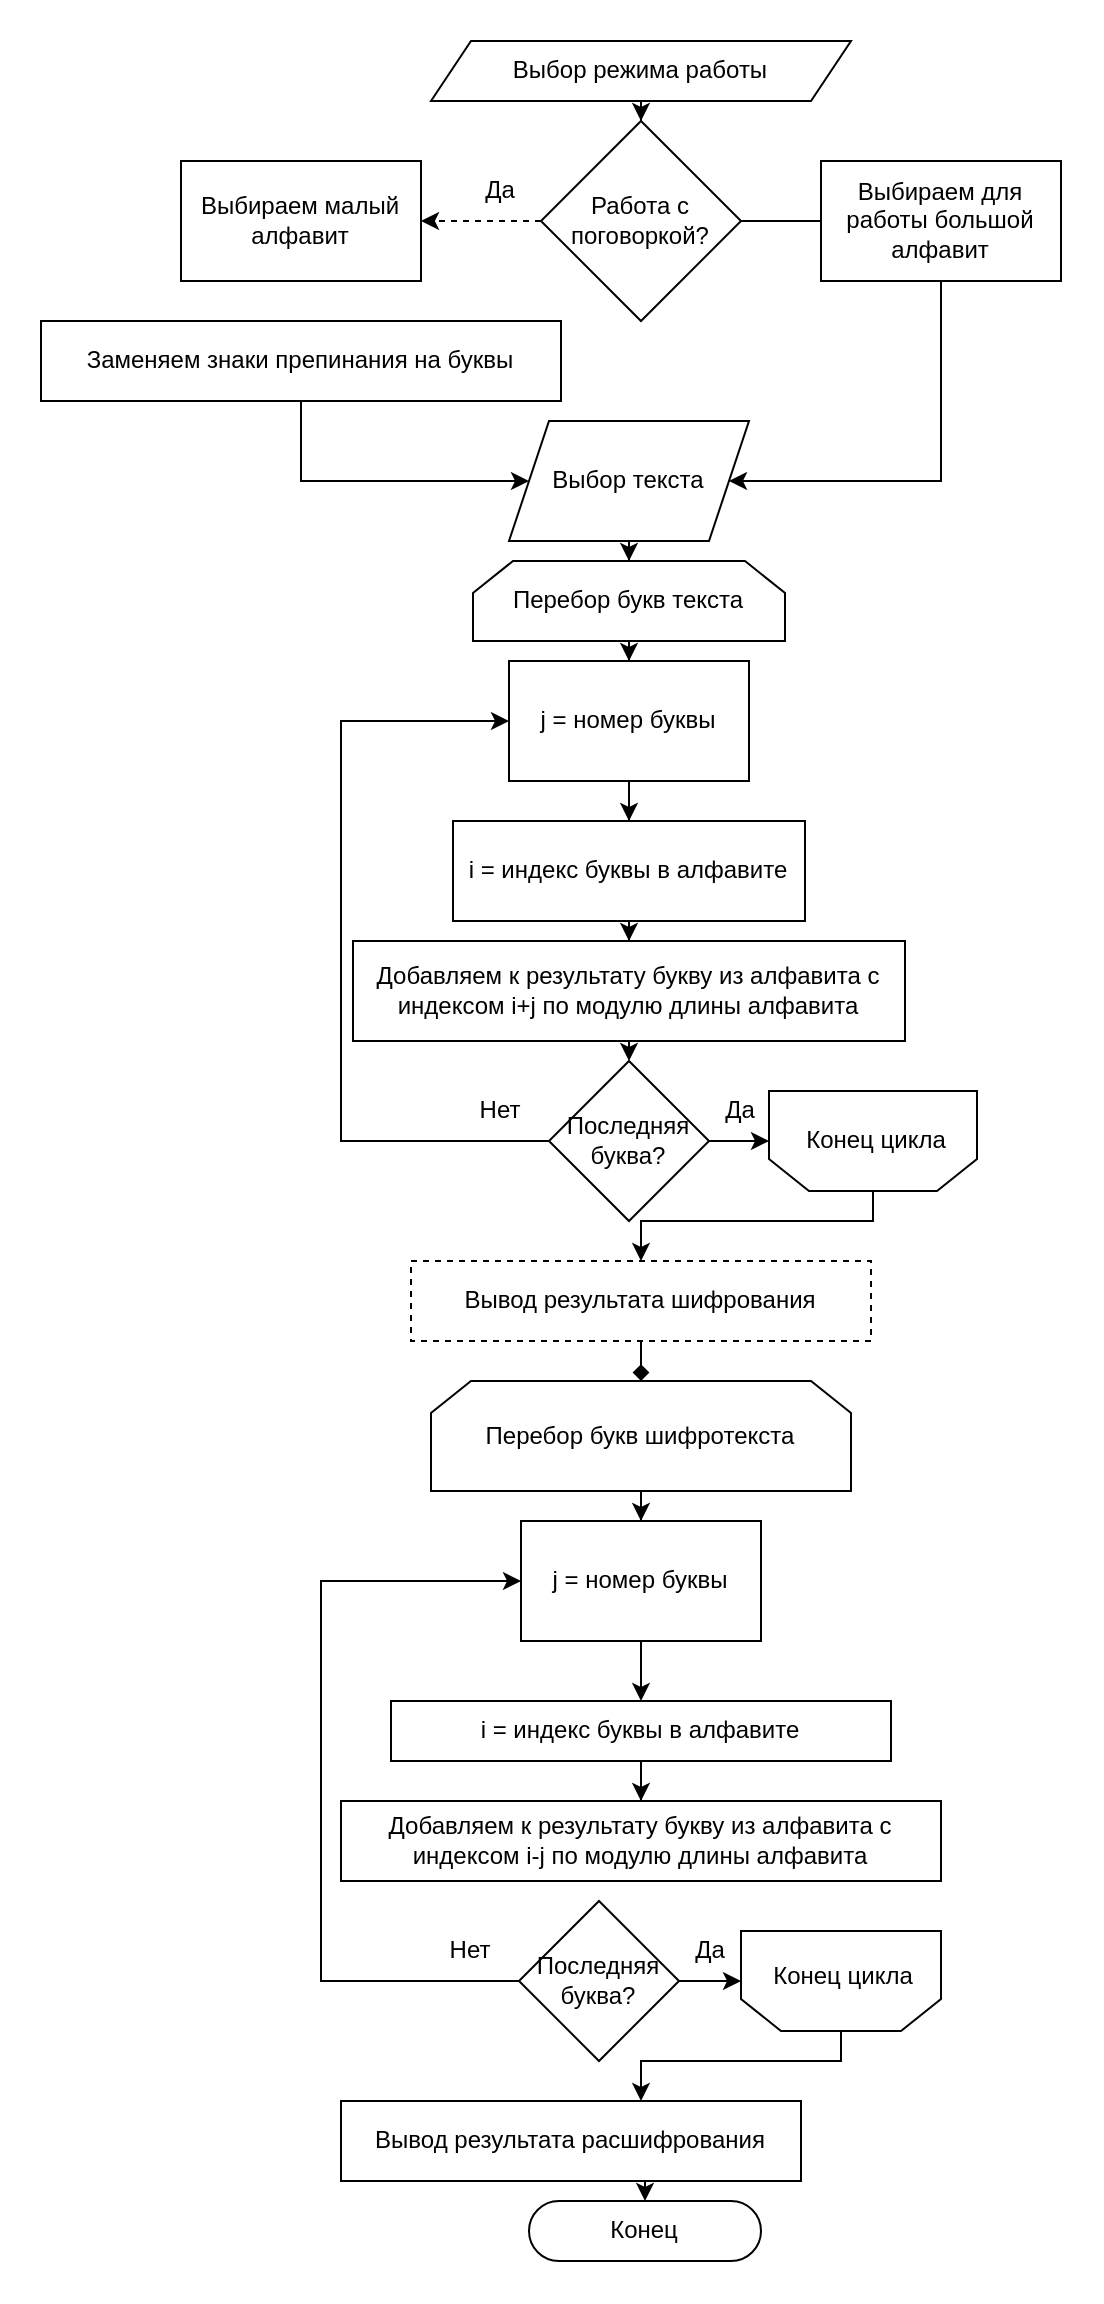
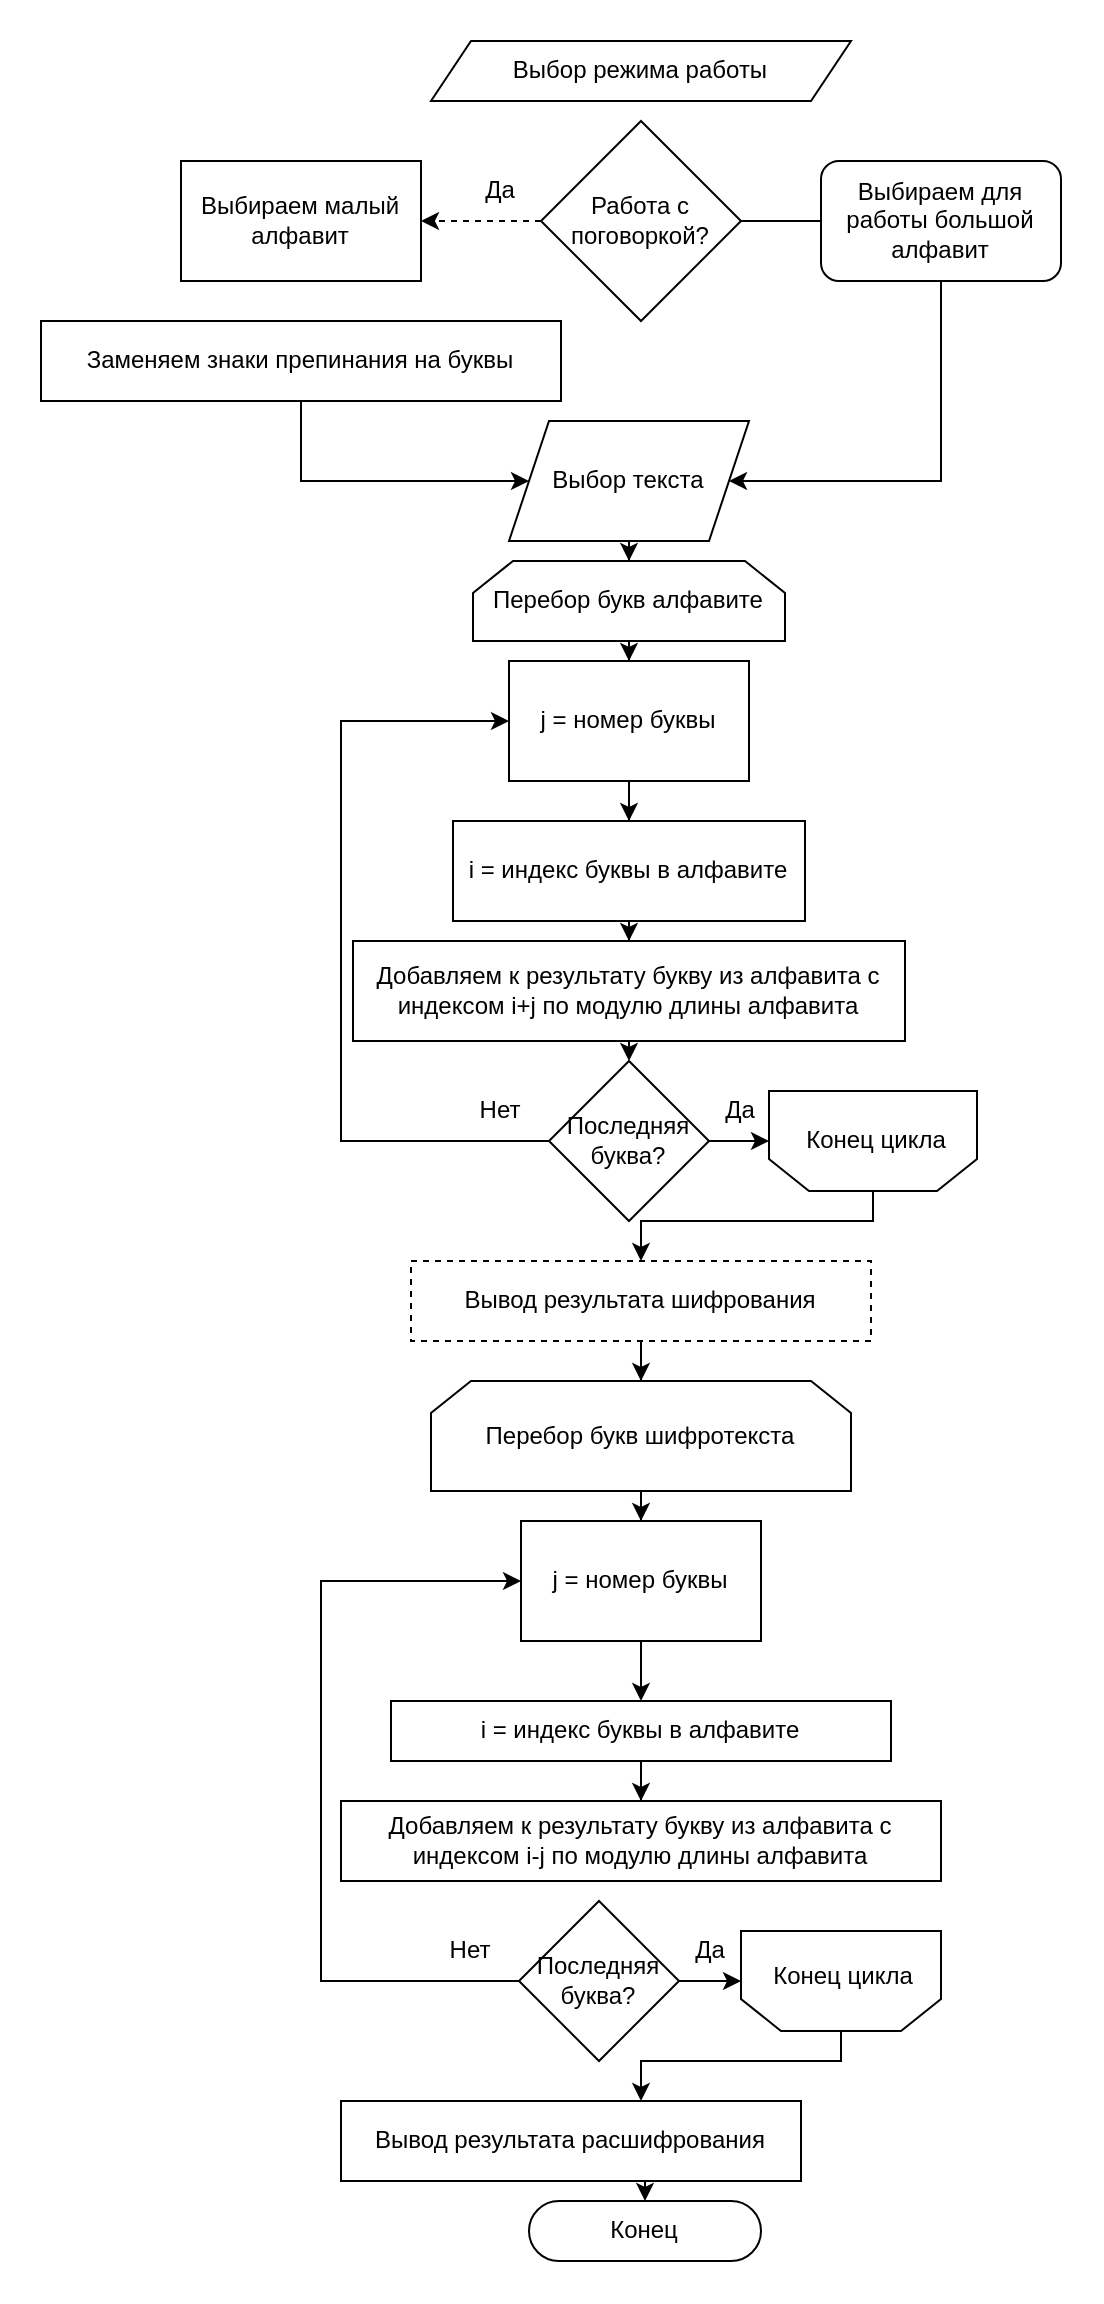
  <mxCell id="0" />
  <mxCell id="1" parent="0" />
  <mxCell id="2" value="" style="edgeStyle=orthogonalEdgeStyle;rounded=0;orthogonalLoop=1;jettySize=auto;html=1;" edge="1" parent="1" source="3" target="15"><mxGeometry relative="1" as="geometry" /></mxCell>
  <mxCell id="3" value="Выбор текста" style="shape=parallelogram;perimeter=parallelogramPerimeter;whiteSpace=wrap;html=1;fixedSize=1;" vertex="1" parent="1"><mxGeometry x="254" y="210" width="120" height="60" as="geometry" /></mxCell>
- <mxCell id="4" value="" style="edgeStyle=orthogonalEdgeStyle;rounded=0;orthogonalLoop=1;jettySize=auto;html=1;" edge="1" parent="1" source="5" target="8"><mxGeometry relative="1" as="geometry" /></mxCell>
  <mxCell id="5" value="Выбор режима работы" style="shape=parallelogram;perimeter=parallelogramPerimeter;whiteSpace=wrap;html=1;fixedSize=1;" vertex="1" parent="1"><mxGeometry x="215" y="20" width="210" height="30" as="geometry" /></mxCell>
  <mxCell id="6" value="" style="edgeStyle=orthogonalEdgeStyle;rounded=0;orthogonalLoop=1;jettySize=auto;html=1;dashed=1;" edge="1" parent="1" source="8" target="11"><mxGeometry relative="1" as="geometry" /></mxCell>
  <mxCell id="7" value="" style="edgeStyle=orthogonalEdgeStyle;rounded=0;orthogonalLoop=1;jettySize=auto;html=1;endArrow=none;" edge="1" parent="1" source="8" target="10"><mxGeometry relative="1" as="geometry" /></mxCell>
  <mxCell id="8" value="Работа с поговоркой?" style="rhombus;whiteSpace=wrap;html=1;" vertex="1" parent="1"><mxGeometry x="270" y="60" width="100" height="100" as="geometry" /></mxCell>
  <mxCell id="9" style="edgeStyle=orthogonalEdgeStyle;rounded=0;orthogonalLoop=1;jettySize=auto;html=1;entryX=1;entryY=0.5;entryDx=0;entryDy=0;" edge="1" parent="1" source="10" target="3"><mxGeometry relative="1" as="geometry"><Array as="points"><mxPoint x="470" y="240" /></Array></mxGeometry></mxCell>
- <mxCell id="10" value="Выбираем для работы большой алфавит" style="rounded=0;whiteSpace=wrap;html=1;" vertex="1" parent="1"><mxGeometry x="410" y="80" width="120" height="60" as="geometry" /></mxCell>
+ <mxCell id="10" value="Выбираем для работы большой алфавит" style="whiteSpace=wrap;html=1;rounded=1;" vertex="1" parent="1"><mxGeometry x="410" y="80" width="120" height="60" as="geometry" /></mxCell>
  <mxCell id="11" value="Выбираем малый алфавит" style="rounded=0;whiteSpace=wrap;html=1;" vertex="1" parent="1"><mxGeometry x="90" y="80" width="120" height="60" as="geometry" /></mxCell>
  <mxCell id="12" style="edgeStyle=orthogonalEdgeStyle;rounded=0;orthogonalLoop=1;jettySize=auto;html=1;entryX=0;entryY=0.5;entryDx=0;entryDy=0;" edge="1" parent="1" source="13" target="3"><mxGeometry relative="1" as="geometry"><Array as="points"><mxPoint x="150" y="240" /></Array></mxGeometry></mxCell>
  <mxCell id="13" value="Заменяем знаки препинания на буквы" style="rounded=0;whiteSpace=wrap;html=1;" vertex="1" parent="1"><mxGeometry x="20" y="160" width="260" height="40" as="geometry" /></mxCell>
  <mxCell id="14" style="edgeStyle=orthogonalEdgeStyle;rounded=0;orthogonalLoop=1;jettySize=auto;html=1;" edge="1" parent="1" source="15" target="17"><mxGeometry relative="1" as="geometry" /></mxCell>
- <mxCell id="15" value="Перебор букв текста" style="shape=loopLimit;whiteSpace=wrap;html=1;" vertex="1" parent="1"><mxGeometry x="236" y="280" width="156" height="40" as="geometry" /></mxCell>
+ <mxCell id="15" value="Перебор букв алфавите" style="shape=loopLimit;whiteSpace=wrap;html=1;" vertex="1" parent="1"><mxGeometry x="236" y="280" width="156" height="40" as="geometry" /></mxCell>
  <mxCell id="16" value="" style="edgeStyle=orthogonalEdgeStyle;rounded=0;orthogonalLoop=1;jettySize=auto;html=1;" edge="1" parent="1" source="17" target="19"><mxGeometry relative="1" as="geometry" /></mxCell>
  <mxCell id="17" value="j = номер буквы" style="rounded=0;whiteSpace=wrap;html=1;" vertex="1" parent="1"><mxGeometry x="254" y="330" width="120" height="60" as="geometry" /></mxCell>
  <mxCell id="18" value="" style="edgeStyle=orthogonalEdgeStyle;rounded=0;orthogonalLoop=1;jettySize=auto;html=1;" edge="1" parent="1" source="19" target="21"><mxGeometry relative="1" as="geometry" /></mxCell>
  <mxCell id="19" value="i = индекс буквы в алфавите" style="rounded=0;whiteSpace=wrap;html=1;" vertex="1" parent="1"><mxGeometry x="226" y="410" width="176" height="50" as="geometry" /></mxCell>
  <mxCell id="20" style="edgeStyle=orthogonalEdgeStyle;rounded=0;orthogonalLoop=1;jettySize=auto;html=1;exitX=0.5;exitY=1;exitDx=0;exitDy=0;entryX=0.5;entryY=0;entryDx=0;entryDy=0;" edge="1" parent="1" source="21" target="24"><mxGeometry relative="1" as="geometry" /></mxCell>
  <mxCell id="21" value="Добавляем к результату букву из алфавита с индексом i+j по модулю длины алфавита" style="rounded=0;whiteSpace=wrap;html=1;" vertex="1" parent="1"><mxGeometry x="176" y="470" width="276" height="50" as="geometry" /></mxCell>
  <mxCell id="22" style="edgeStyle=orthogonalEdgeStyle;rounded=0;orthogonalLoop=1;jettySize=auto;html=1;entryX=0;entryY=0.5;entryDx=0;entryDy=0;" edge="1" parent="1" source="24" target="17"><mxGeometry relative="1" as="geometry"><Array as="points"><mxPoint x="170" y="570" /><mxPoint x="170" y="360" /></Array></mxGeometry></mxCell>
  <mxCell id="23" value="" style="edgeStyle=orthogonalEdgeStyle;rounded=0;orthogonalLoop=1;jettySize=auto;html=1;" edge="1" parent="1" source="24" target="25"><mxGeometry relative="1" as="geometry" /></mxCell>
  <mxCell id="24" value="Последняя буква?" style="rhombus;whiteSpace=wrap;html=1;" vertex="1" parent="1"><mxGeometry x="274" y="530" width="80" height="80" as="geometry" /></mxCell>
  <mxCell id="25" value="" style="shape=loopLimit;whiteSpace=wrap;html=1;rotation=-180;" vertex="1" parent="1"><mxGeometry x="384" y="545" width="104" height="50" as="geometry" /></mxCell>
  <mxCell id="26" value="Да" style="text;html=1;align=center;verticalAlign=middle;whiteSpace=wrap;rounded=0;" vertex="1" parent="1"><mxGeometry x="220" y="80" width="60" height="30" as="geometry" /></mxCell>
  <mxCell id="27" value="Нет" style="text;html=1;align=center;verticalAlign=middle;whiteSpace=wrap;rounded=0;" vertex="1" parent="1"><mxGeometry x="220" y="540" width="60" height="30" as="geometry" /></mxCell>
  <mxCell id="28" value="Да" style="text;html=1;align=center;verticalAlign=middle;whiteSpace=wrap;rounded=0;" vertex="1" parent="1"><mxGeometry x="340" y="540" width="60" height="30" as="geometry" /></mxCell>
  <mxCell id="29" style="edgeStyle=orthogonalEdgeStyle;rounded=0;orthogonalLoop=1;jettySize=auto;html=1;exitX=0.5;exitY=0;exitDx=0;exitDy=0;" edge="1" parent="1" source="25" target="32"><mxGeometry relative="1" as="geometry"><mxPoint x="438" y="600" as="sourcePoint" /><Array as="points"><mxPoint x="436" y="610" /><mxPoint x="320" y="610" /></Array></mxGeometry></mxCell>
  <mxCell id="30" value="Конец цикла" style="text;html=1;align=center;verticalAlign=middle;whiteSpace=wrap;rounded=0;" vertex="1" parent="1"><mxGeometry x="400" y="555" width="76" height="30" as="geometry" /></mxCell>
- <mxCell id="31" value="" style="edgeStyle=orthogonalEdgeStyle;rounded=0;orthogonalLoop=1;jettySize=auto;html=1;endArrow=diamond;" edge="1" parent="1" source="32" target="34"><mxGeometry relative="1" as="geometry" /></mxCell>
+ <mxCell id="31" value="" style="edgeStyle=orthogonalEdgeStyle;rounded=0;orthogonalLoop=1;jettySize=auto;html=1;" edge="1" parent="1" source="32" target="34"><mxGeometry relative="1" as="geometry" /></mxCell>
  <mxCell id="32" value="Вывод результата шифрования" style="rounded=0;whiteSpace=wrap;html=1;dashed=1;" vertex="1" parent="1"><mxGeometry x="205" y="630" width="230" height="40" as="geometry" /></mxCell>
  <mxCell id="33" style="edgeStyle=orthogonalEdgeStyle;rounded=0;orthogonalLoop=1;jettySize=auto;html=1;" edge="1" parent="1" source="34" target="36"><mxGeometry relative="1" as="geometry" /></mxCell>
  <mxCell id="34" value="Перебор букв шифротекста" style="shape=loopLimit;whiteSpace=wrap;html=1;" vertex="1" parent="1"><mxGeometry x="215" y="690" width="210" height="55" as="geometry" /></mxCell>
  <mxCell id="35" value="" style="edgeStyle=orthogonalEdgeStyle;rounded=0;orthogonalLoop=1;jettySize=auto;html=1;" edge="1" parent="1" source="36" target="38"><mxGeometry relative="1" as="geometry" /></mxCell>
  <mxCell id="36" value="j = номер буквы" style="rounded=0;whiteSpace=wrap;html=1;" vertex="1" parent="1"><mxGeometry x="260" y="760" width="120" height="60" as="geometry" /></mxCell>
  <mxCell id="37" value="" style="edgeStyle=orthogonalEdgeStyle;rounded=0;orthogonalLoop=1;jettySize=auto;html=1;" edge="1" parent="1" source="38" target="39"><mxGeometry relative="1" as="geometry" /></mxCell>
  <mxCell id="38" value="i = индекс буквы в алфавите" style="rounded=0;whiteSpace=wrap;html=1;" vertex="1" parent="1"><mxGeometry x="195" y="850" width="250" height="30" as="geometry" /></mxCell>
  <mxCell id="39" value="Добавляем к результату букву из алфавита с индексом i-j по модулю длины алфавита" style="rounded=0;whiteSpace=wrap;html=1;" vertex="1" parent="1"><mxGeometry x="170" y="900" width="300" height="40" as="geometry" /></mxCell>
  <mxCell id="40" style="edgeStyle=orthogonalEdgeStyle;rounded=0;orthogonalLoop=1;jettySize=auto;html=1;entryX=0;entryY=0.5;entryDx=0;entryDy=0;" edge="1" parent="1" source="42" target="36"><mxGeometry relative="1" as="geometry"><Array as="points"><mxPoint x="160" y="990" /><mxPoint x="160" y="790" /></Array></mxGeometry></mxCell>
  <mxCell id="41" value="" style="edgeStyle=orthogonalEdgeStyle;rounded=0;orthogonalLoop=1;jettySize=auto;html=1;" edge="1" parent="1" source="42" target="44"><mxGeometry relative="1" as="geometry" /></mxCell>
  <mxCell id="42" value="Последняя буква?" style="rhombus;whiteSpace=wrap;html=1;" vertex="1" parent="1"><mxGeometry x="259" y="950" width="80" height="80" as="geometry" /></mxCell>
  <mxCell id="43" style="edgeStyle=orthogonalEdgeStyle;rounded=0;orthogonalLoop=1;jettySize=auto;html=1;" edge="1" parent="1" source="44" target="49"><mxGeometry relative="1" as="geometry"><Array as="points"><mxPoint x="420" y="1030" /><mxPoint x="320" y="1030" /></Array></mxGeometry></mxCell>
  <mxCell id="44" value="" style="shape=loopLimit;whiteSpace=wrap;html=1;rotation=-180;" vertex="1" parent="1"><mxGeometry x="370" y="965" width="100" height="50" as="geometry" /></mxCell>
  <mxCell id="45" value="Нет" style="text;html=1;align=center;verticalAlign=middle;whiteSpace=wrap;rounded=0;" vertex="1" parent="1"><mxGeometry x="205" y="960" width="60" height="30" as="geometry" /></mxCell>
  <mxCell id="46" value="Да" style="text;html=1;align=center;verticalAlign=middle;whiteSpace=wrap;rounded=0;" vertex="1" parent="1"><mxGeometry x="325" y="960" width="60" height="30" as="geometry" /></mxCell>
  <mxCell id="47" value="Конец цикла" style="text;html=1;align=center;verticalAlign=middle;whiteSpace=wrap;rounded=0;" vertex="1" parent="1"><mxGeometry x="381" y="975" width="81" height="25" as="geometry" /></mxCell>
  <mxCell id="48" style="edgeStyle=orthogonalEdgeStyle;rounded=0;orthogonalLoop=1;jettySize=auto;html=1;exitX=0.5;exitY=1;exitDx=0;exitDy=0;entryX=0.5;entryY=0;entryDx=0;entryDy=0;" edge="1" parent="1" source="49" target="50"><mxGeometry relative="1" as="geometry" /></mxCell>
  <mxCell id="49" value="Вывод результата расшифрования" style="rounded=0;whiteSpace=wrap;html=1;" vertex="1" parent="1"><mxGeometry x="170" y="1050" width="230" height="40" as="geometry" /></mxCell>
  <mxCell id="50" value="Конец" style="rounded=1;whiteSpace=wrap;html=1;arcSize=50;" vertex="1" parent="1"><mxGeometry x="264" y="1100" width="116" height="30" as="geometry" /></mxCell>
